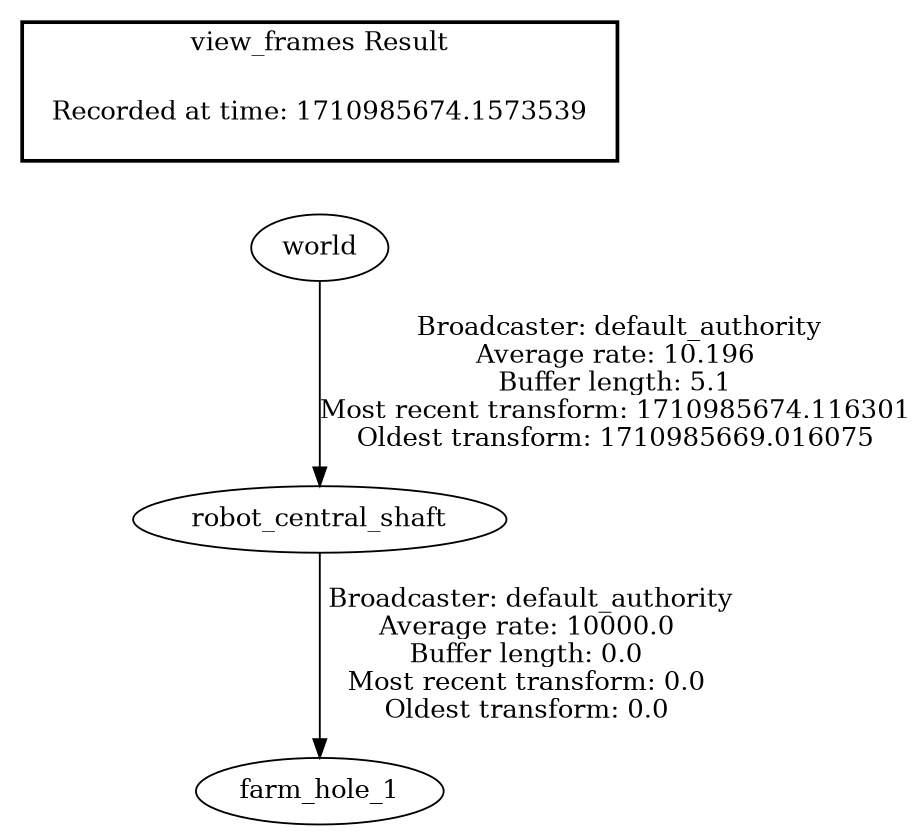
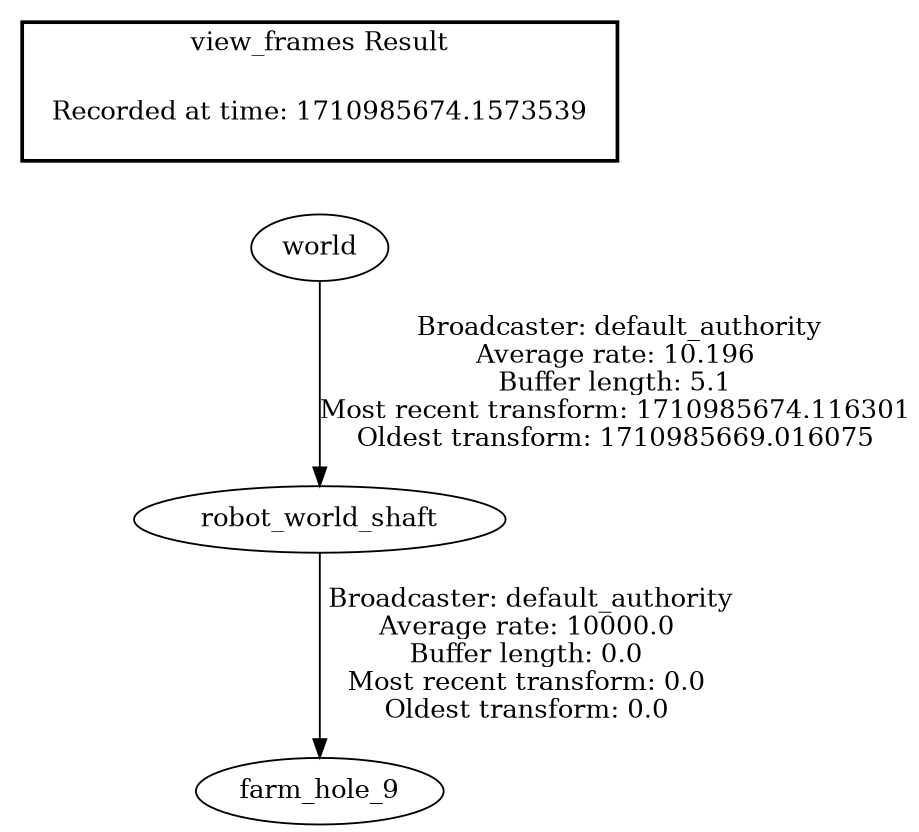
  digraph {
    "Recorded at time: 1710985674.1573539" [shape=plaintext]
    world
-   robot_central_shaft
-   farm_hole_1
+   robot_central_shaft [label=robot_world_shaft]
+   farm_hole_1 [label=farm_hole_9]
    subgraph cluster_1 {
      color=black
      label="view_frames Result"
      style=bold
      "Recorded at time: 1710985674.1573539"
    }
    "Recorded at time: 1710985674.1573539" -> world [style=invis]
    world -> robot_central_shaft [label=" Broadcaster: default_authority\nAverage rate: 10.196\nBuffer length: 5.1\nMost recent transform: 1710985674.116301\nOldest transform: 1710985669.016075\n"]
    robot_central_shaft -> farm_hole_1 [label=" Broadcaster: default_authority\nAverage rate: 10000.0\nBuffer length: 0.0\nMost recent transform: 0.0\nOldest transform: 0.0\n"]
  }
